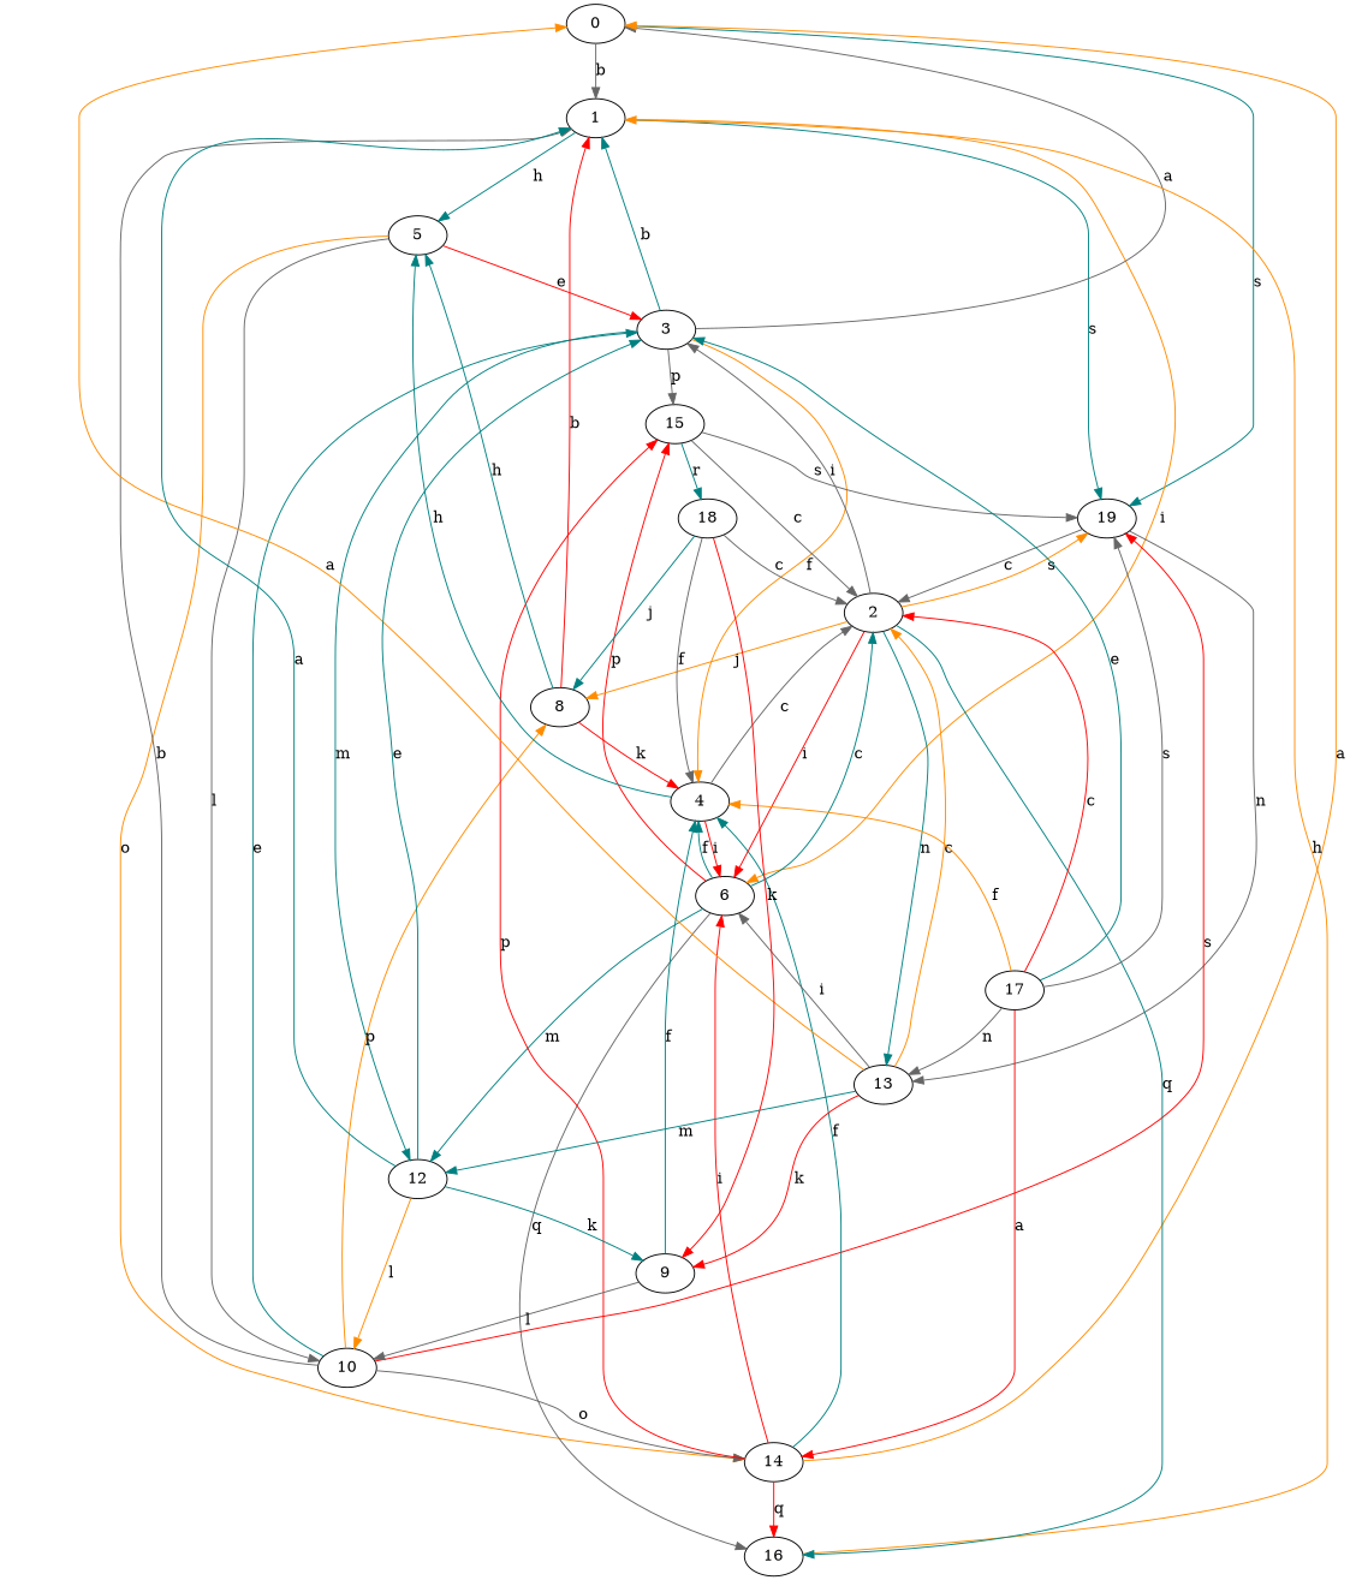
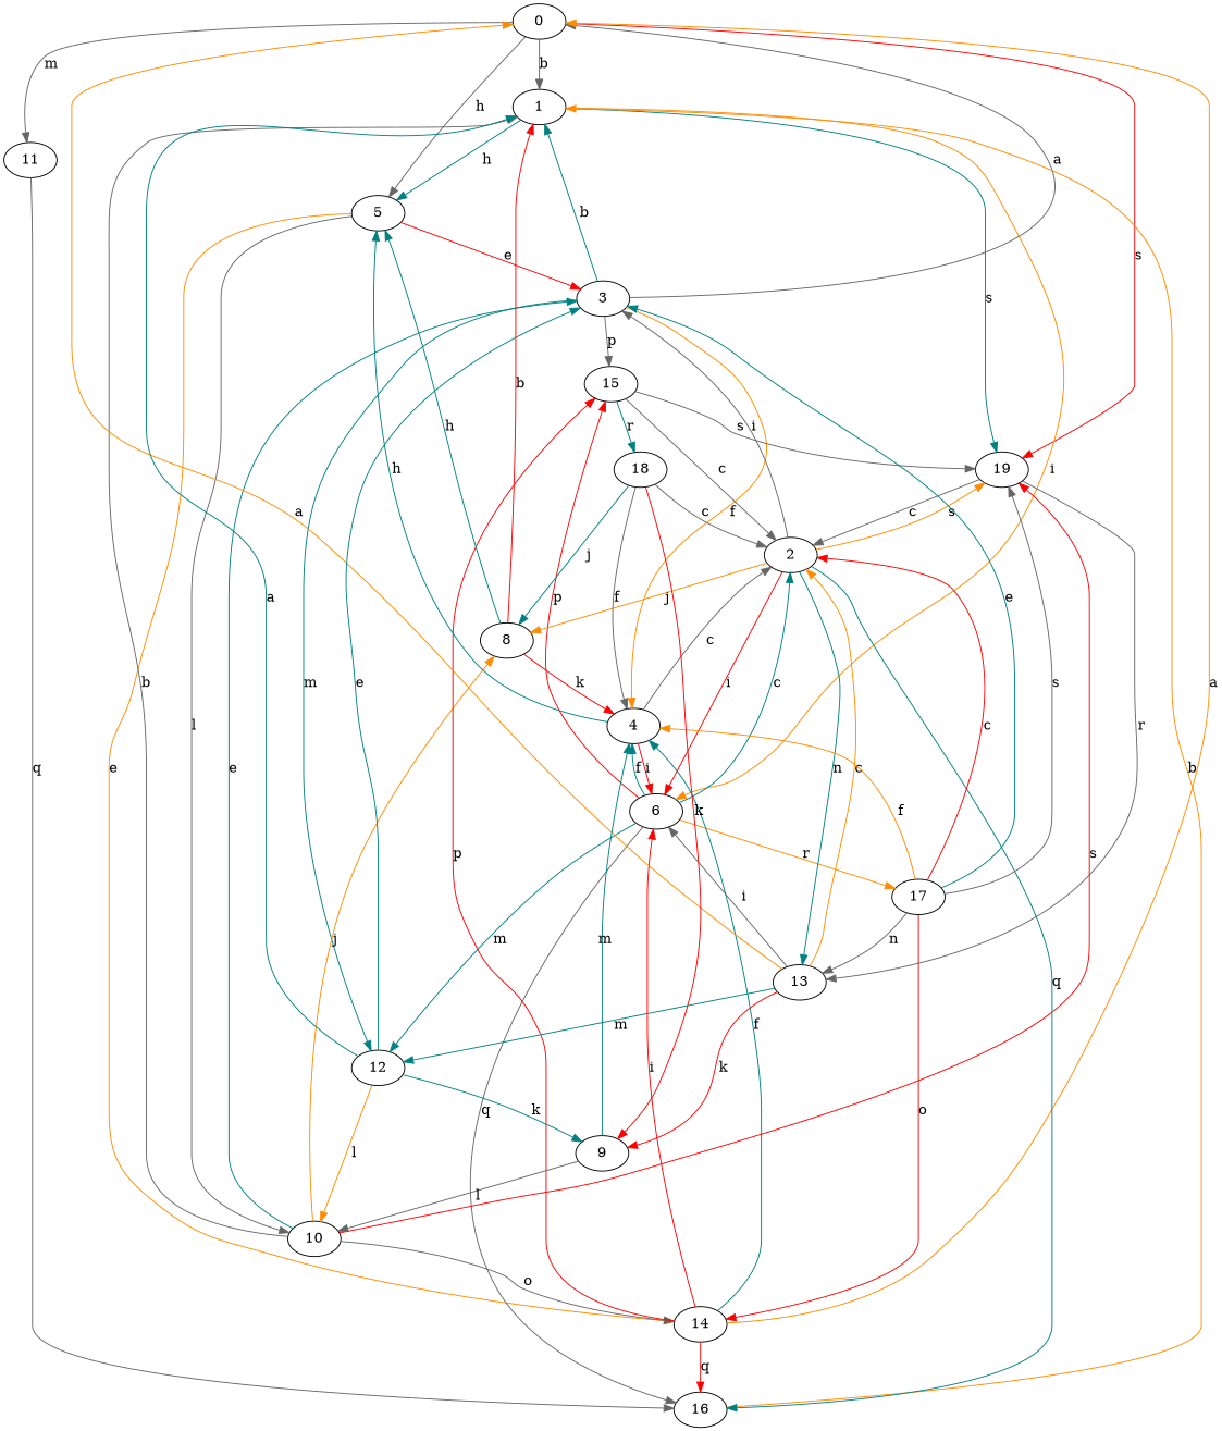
  strict digraph {
    edge [color=gray40]
    0
    1
    5
+   11
    19
    6
    3
    10
    14
    16
    2
    13
    4
    12
    15
    17
    8
    9
    18
    0 -> 1 [label=b]
-   0 -> 19 [color=teal label=s]
+   0 -> 5 [label=h]
+   0 -> 11 [label=m]
+   0 -> 19 [color=red label=s]
    1 -> 5 [color=teal label=h]
    1 -> 19 [color=teal label=s]
    1 -> 6 [color=darkorange label=i]
    5 -> 3 [color=red label=e]
    5 -> 10 [label=l]
-   5 -> 14 [color=darkorange label=o]
+   5 -> 14 [color=darkorange label=e]
+   11 -> 16 [label=q]
    19 -> 2 [label=c]
-   19 -> 13 [label=n]
+   19 -> 13 [label=r]
    6 -> 16 [label=q]
    6 -> 2 [color=teal label=c]
    6 -> 4 [color=teal label=f]
    6 -> 12 [color=teal label=m]
    6 -> 15 [color=red label=p]
+   6 -> 17 [color=darkorange label=r]
    3 -> 0 [label=a]
    3 -> 1 [color=teal label=b]
    3 -> 4 [color=darkorange label=f]
    3 -> 12 [color=teal label=m]
    3 -> 15 [label=p]
    10 -> 1 [label=b]
    10 -> 19 [color=red label=s]
    10 -> 3 [color=teal label=e]
    10 -> 14 [label=o]
-   10 -> 8 [color=darkorange label=p]
+   10 -> 8 [color=darkorange label=j]
    14 -> 0 [color=darkorange label=a]
    14 -> 6 [color=red label=i]
    14 -> 16 [color=red label=q]
    14 -> 4 [color=teal label=f]
    14 -> 15 [color=red label=p]
-   16 -> 1 [color=darkorange label=h]
+   16 -> 1 [color=darkorange label=b]
    2 -> 19 [color=darkorange label=s]
    2 -> 6 [color=red label=i]
    2 -> 3 [label=i]
    2 -> 16 [color=teal label=q]
    2 -> 13 [color=teal label=n]
    2 -> 8 [color=darkorange label=j]
    13 -> 0 [color=darkorange label=a]
    13 -> 6 [label=i]
    13 -> 2 [color=darkorange label=c]
    13 -> 12 [color=teal label=m]
    13 -> 9 [color=red label=k]
    4 -> 5 [color=teal label=h]
    4 -> 6 [color=red label=i]
    4 -> 2 [label=c]
    12 -> 1 [color=teal label=a]
    12 -> 3 [color=teal label=e]
    12 -> 10 [color=darkorange label=l]
    12 -> 9 [color=teal label=k]
    15 -> 19 [label=s]
    15 -> 2 [label=c]
    15 -> 18 [color=teal label=r]
    17 -> 19 [label=s]
    17 -> 3 [color=teal label=e]
-   17 -> 14 [color=red label=a]
+   17 -> 14 [color=red label=o]
    17 -> 2 [color=red label=c]
    17 -> 13 [label=n]
    17 -> 4 [color=darkorange label=f]
    8 -> 1 [color=red label=b]
    8 -> 5 [color=teal label=h]
    8 -> 4 [color=red label=k]
    9 -> 10 [label=l]
-   9 -> 4 [color=teal label=f]
+   9 -> 4 [color=teal label=m]
    18 -> 2 [label=c]
    18 -> 4 [label=f]
    18 -> 8 [color=teal label=j]
    18 -> 9 [color=red label=k]
  }
